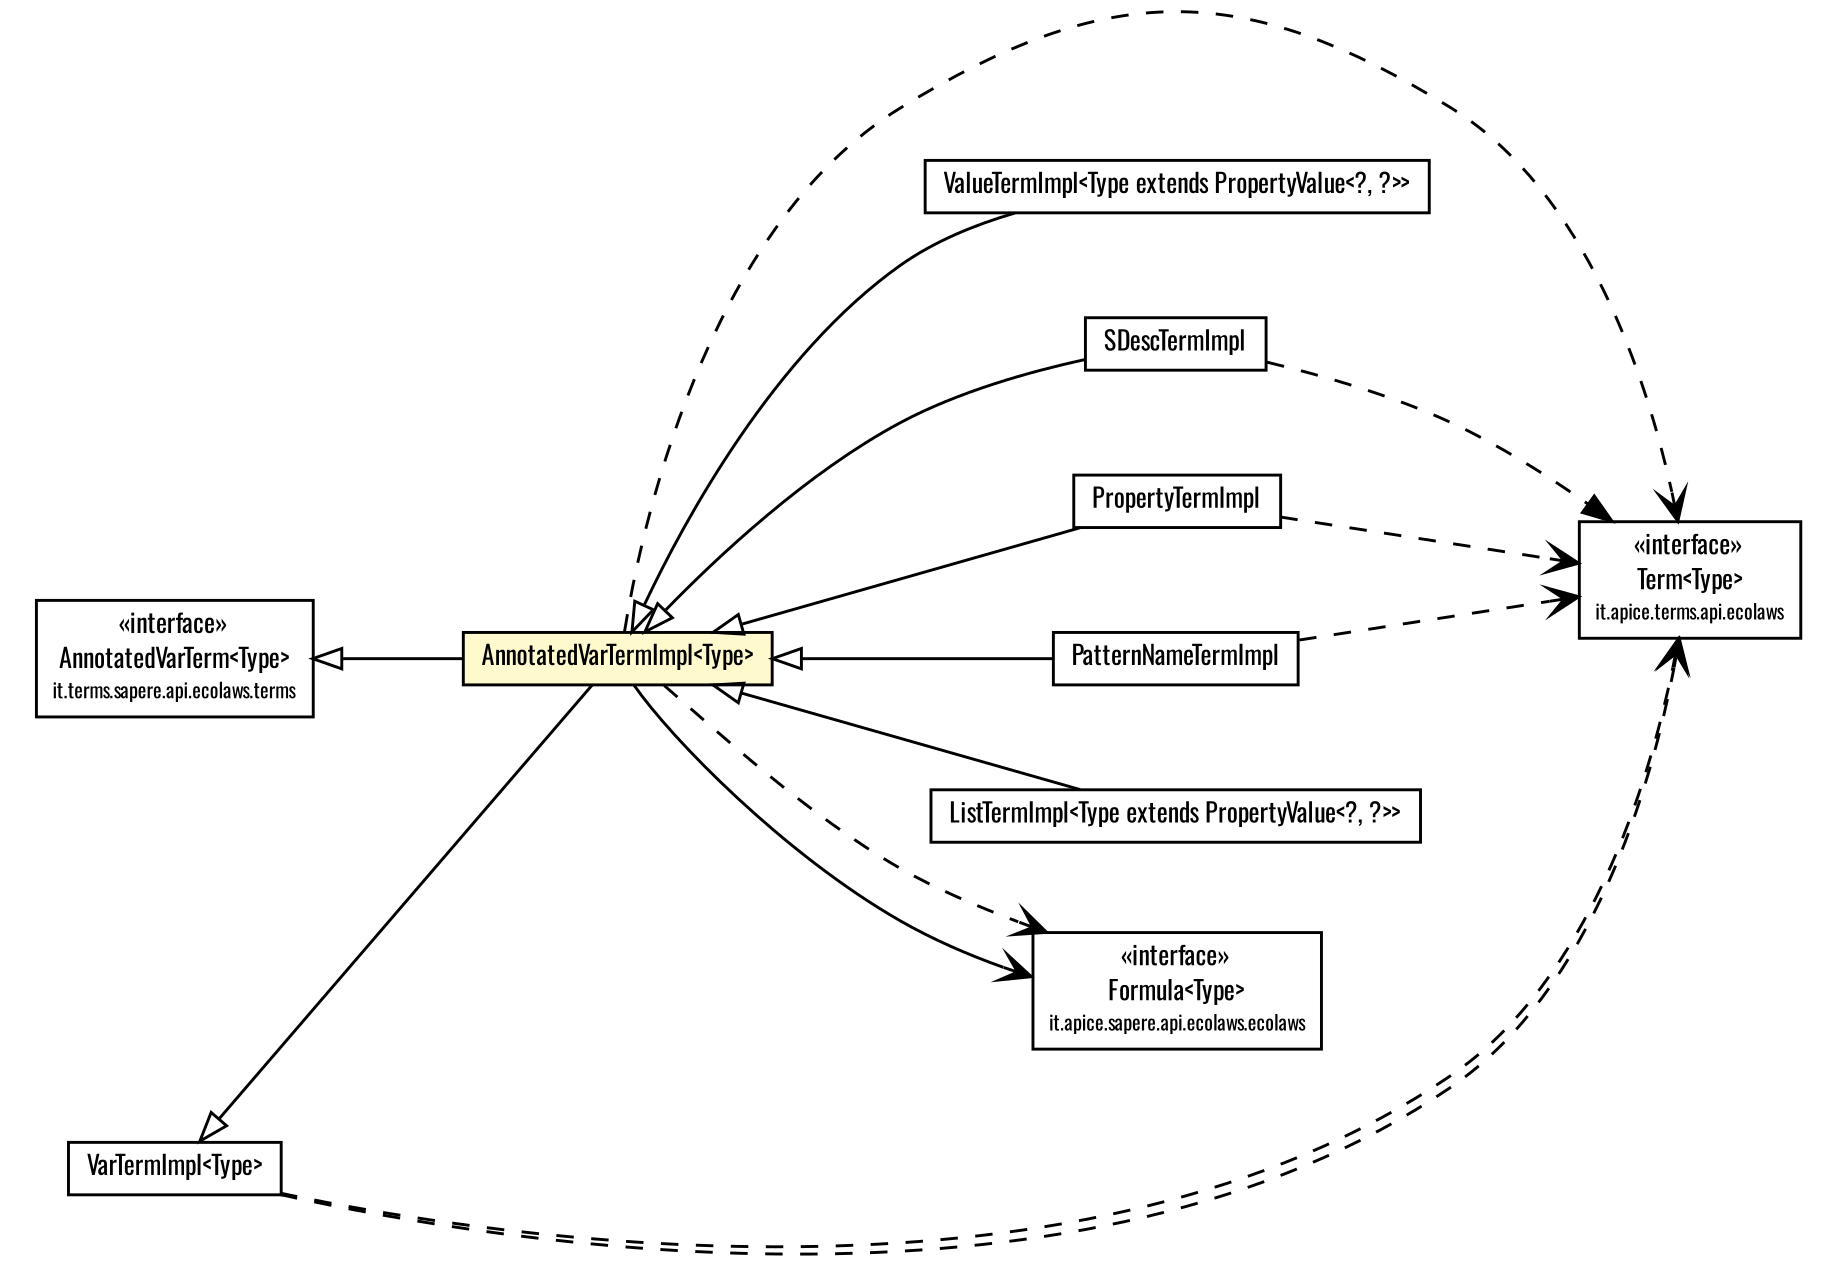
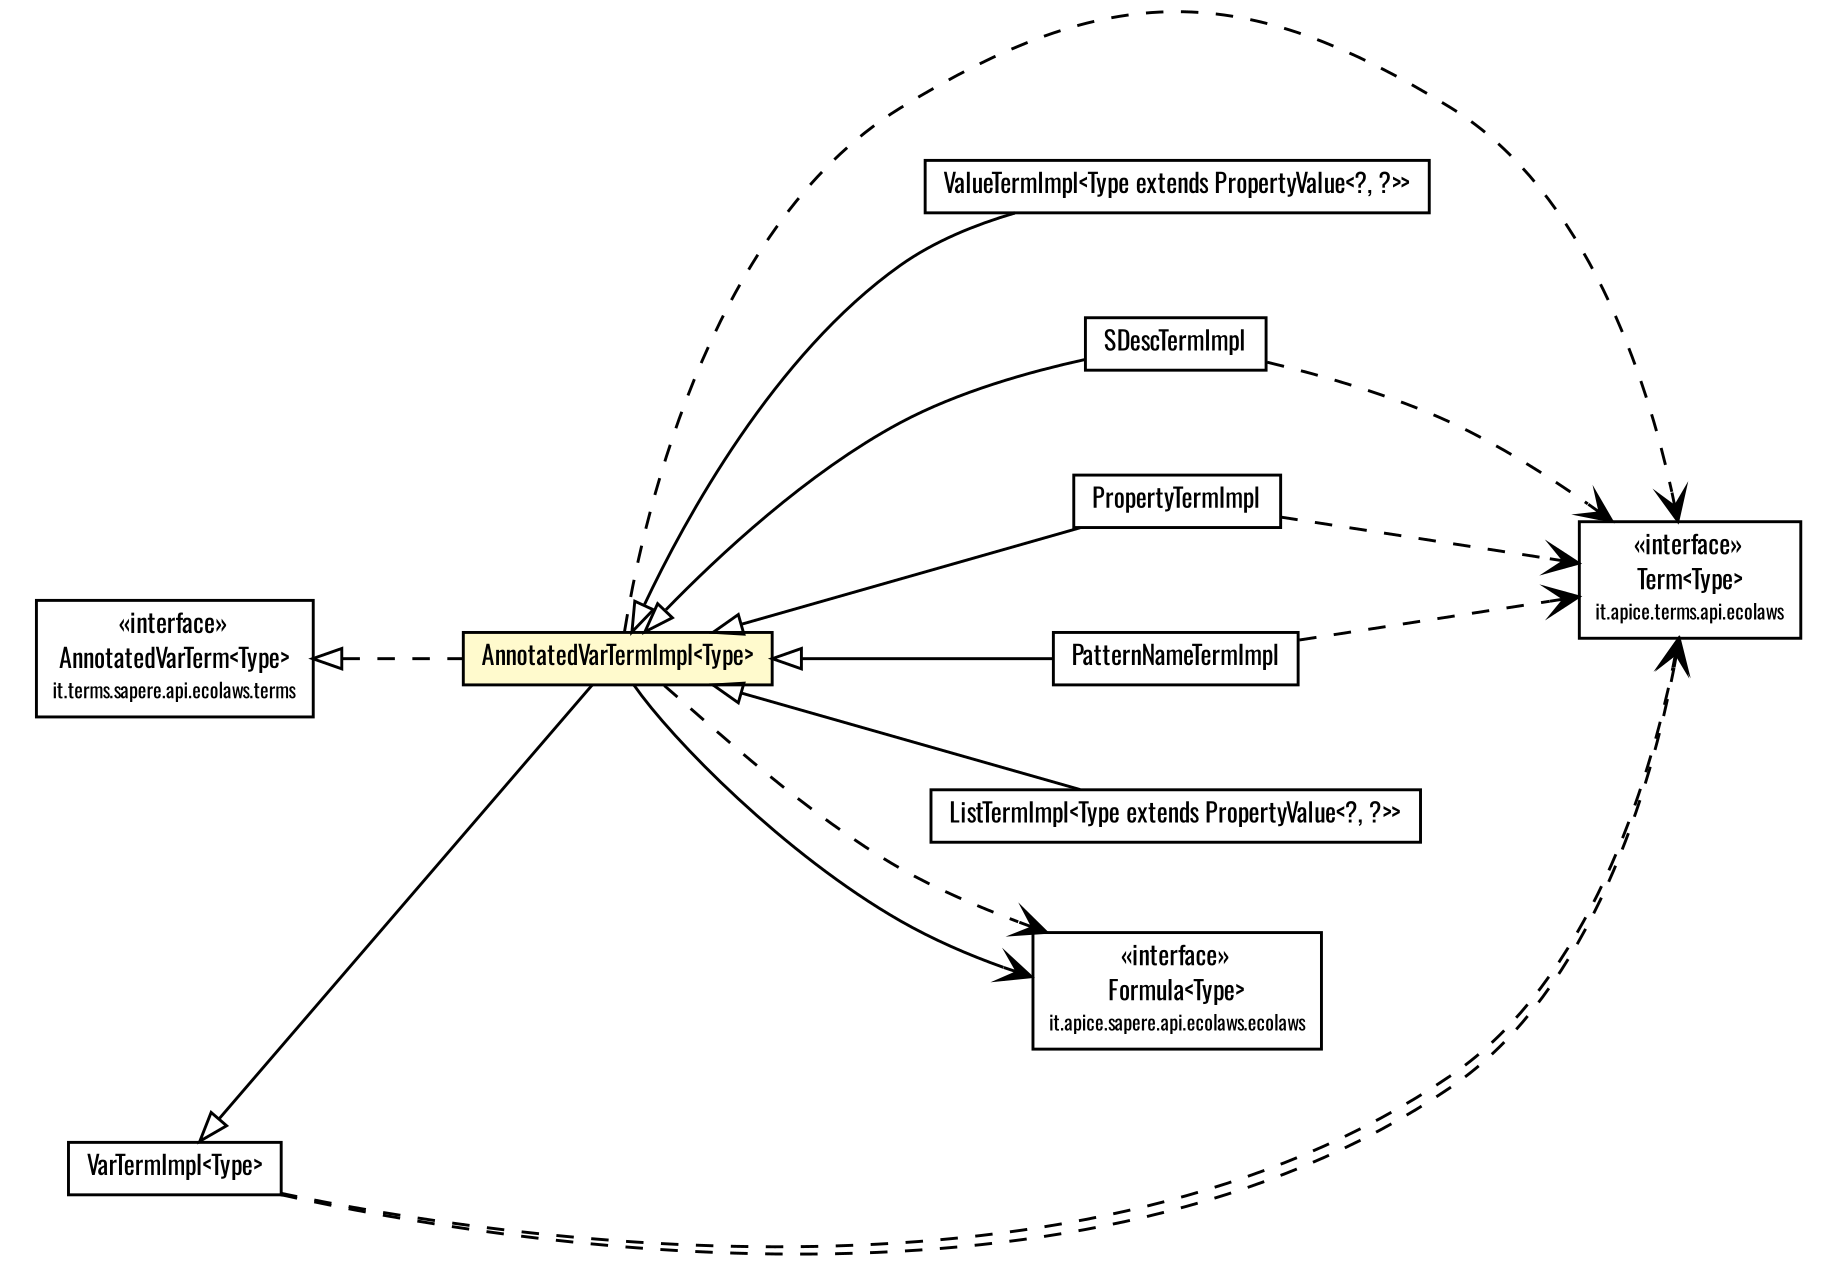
  digraph {
    fontname=Oswald
    rankdir=LR
    node [fontcolor=black fontname=Oswald fontsize=9.0 shape=plaintext]
    edge [fontname=Oswald fontsize=10.0 headport=p labelfontname=Helvetica labelfontsize=10 tailport=p arrowhead=open color=black fontcolor=black style=dashed]
    n1 [label=<<table border="0" cellborder="1" cellspacing="0" cellpadding="2" port="p" href="./VarTermImpl.html"> 		<tr><td><table border="0" cellspacing="0" cellpadding="1"> 			<tr><td> VarTermImpl&lt;Type&gt; </td></tr> 		</table></td></tr> 		</table>>]
    n2 [label=<<table border="0" cellborder="1" cellspacing="0" cellpadding="2" port="p" bgcolor="lemonChiffon" href="./AnnotatedVarTermImpl.html"> 		<tr><td><table border="0" cellspacing="0" cellpadding="1"> 			<tr><td> AnnotatedVarTermImpl&lt;Type&gt; </td></tr> 		</table></td></tr> 		</table>>]
    n3 [label=<<table border="0" cellborder="1" cellspacing="0" cellpadding="2" port="p" href="http://java.sun.com/j2se/1.4.2/docs/api/it/apice/sapere/api/ecolaws/Term.html"> 		<tr><td><table border="0" cellspacing="0" cellpadding="1"> 			<tr><td> &laquo;interface&raquo; </td></tr> 			<tr><td> Term&lt;Type&gt; </td></tr> 			<tr><td><font point-size="7.0"> it.apice.terms.api.ecolaws </font></td></tr> 		</table></td></tr> 		</table>>]
    n4 [label=<<table border="0" cellborder="1" cellspacing="0" cellpadding="2" port="p" href="./ValueTermImpl.html"> 		<tr><td><table border="0" cellspacing="0" cellpadding="1"> 			<tr><td> ValueTermImpl&lt;Type extends PropertyValue&lt;?, ?&gt;&gt; </td></tr> 		</table></td></tr> 		</table>>]
    n5 [label=<<table border="0" cellborder="1" cellspacing="0" cellpadding="2" port="p" href="./SDescTermImpl.html"> 		<tr><td><table border="0" cellspacing="0" cellpadding="1"> 			<tr><td> SDescTermImpl </td></tr> 		</table></td></tr> 		</table>>]
    n6 [label=<<table border="0" cellborder="1" cellspacing="0" cellpadding="2" port="p" href="./PropertyTermImpl.html"> 		<tr><td><table border="0" cellspacing="0" cellpadding="1"> 			<tr><td> PropertyTermImpl </td></tr> 		</table></td></tr> 		</table>>]
    n7 [label=<<table border="0" cellborder="1" cellspacing="0" cellpadding="2" port="p" href="./PatternNameTermImpl.html"> 		<tr><td><table border="0" cellspacing="0" cellpadding="1"> 			<tr><td> PatternNameTermImpl </td></tr> 		</table></td></tr> 		</table>>]
    n8 [label=<<table border="0" cellborder="1" cellspacing="0" cellpadding="2" port="p" href="./ListTermImpl.html"> 		<tr><td><table border="0" cellspacing="0" cellpadding="1"> 			<tr><td> ListTermImpl&lt;Type extends PropertyValue&lt;?, ?&gt;&gt; </td></tr> 		</table></td></tr> 		</table>>]
    n9 [label=<<table border="0" cellborder="1" cellspacing="0" cellpadding="2" port="p" href="http://java.sun.com/j2se/1.4.2/docs/api/it/apice/sapere/api/ecolaws/terms/Formula.html"> 		<tr><td><table border="0" cellspacing="0" cellpadding="1"> 			<tr><td> &laquo;interface&raquo; </td></tr> 			<tr><td> Formula&lt;Type&gt; </td></tr> 			<tr><td><font point-size="7.0"> it.apice.sapere.api.ecolaws.ecolaws </font></td></tr> 		</table></td></tr> 		</table>>]
    n10 [label=<<table border="0" cellborder="1" cellspacing="0" cellpadding="2" port="p" href="http://java.sun.com/j2se/1.4.2/docs/api/it/apice/sapere/api/ecolaws/terms/AnnotatedVarTerm.html"> 		<tr><td><table border="0" cellspacing="0" cellpadding="1"> 			<tr><td> &laquo;interface&raquo; </td></tr> 			<tr><td> AnnotatedVarTerm&lt;Type&gt; </td></tr> 			<tr><td><font point-size="7.0"> it.terms.sapere.api.ecolaws.terms </font></td></tr> 		</table></td></tr> 		</table>>]
    n1 -> n2 [arrowtail=empty dir=back fontsize=10 arrowhead="" color="" fontcolor="" style=""]
    n1 -> n3
    n1 -> n3
    n2 -> n3
    n2 -> n4 [arrowtail=empty dir=back fontsize=10 arrowhead="" color="" fontcolor="" style=""]
    n2 -> n5 [arrowtail=empty dir=back fontsize=10 arrowhead="" color="" fontcolor="" style=""]
    n2 -> n6 [arrowtail=empty dir=back fontsize=10 arrowhead="" color="" fontcolor="" style=""]
    n2 -> n7 [arrowtail=empty dir=back fontsize=10 arrowhead="" color="" fontcolor="" style=""]
    n2 -> n8 [arrowtail=empty dir=back fontsize=10 arrowhead="" color="" fontcolor="" style=""]
    n2 -> n9 [style=""]
    n2 -> n9
-   n5 -> n3 [arrowhead=normal]
+   n5 -> n3
    n6 -> n3
    n7 -> n3
-   n10 -> n2 [arrowtail=empty dir=back fontsize=10 style=solid arrowhead="" color="" fontcolor=""]
+   n10 -> n2 [arrowtail=empty dir=back fontsize=10 arrowhead="" color="" fontcolor=""]
  }
